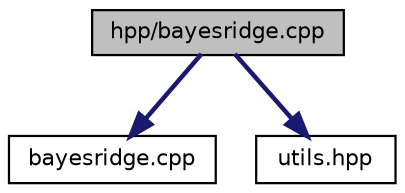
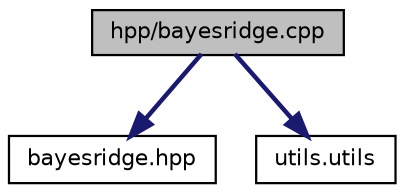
  digraph {
    node [color=black fillcolor=white fontname=Helvetica fontsize=10 shape=record style=filled]
    edge [color=midnightblue fontname=Helvetica fontsize=10 labelfontname=Helvetica labelfontsize=10 style=bold]
    n1 [fillcolor=grey75 fontcolor=black height=0.2 label="hpp/bayesridge.cpp" width=0.4]
-   n2 [height=0.2 label="bayesridge.cpp" width=0.4]
-   n3 [height=0.2 label="utils.hpp" width=0.4]
+   n2 [height=0.2 label="bayesridge.hpp" width=0.4]
+   n3 [height=0.2 label="utils.utils" width=0.4]
    n1 -> n2
    n1 -> n3
  }
